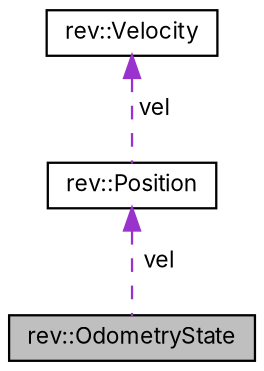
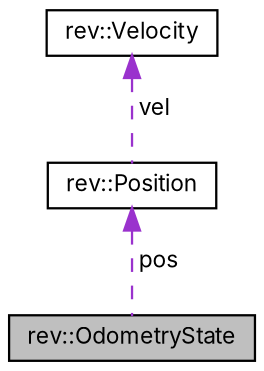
  digraph {
    fontname=Inter
    node [color=black fillcolor=white fontname=Inter fontsize=10 shape=record style=filled]
    edge [color=darkorchid3 dir=back fontname=Inter fontsize=10 labelfontname=Helvetica labelfontsize=10 style=dashed]
    n1 [fillcolor=grey75 fontcolor=black height=0.2 label="rev::OdometryState" width=0.4]
    n2 [height=0.2 label="rev::Position" width=0.4]
    n3 [height=0.2 label="rev::Velocity" width=0.4]
-   n2 -> n1 [label=" vel"]
+   n2 -> n1 [label=" pos"]
    n3 -> n2 [label=" vel"]
  }
